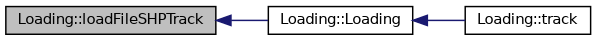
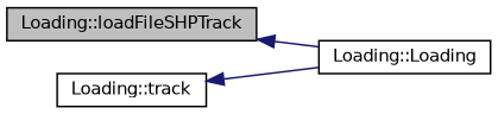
  digraph {
    rankdir=LR
    node [color=black fontname=Helvetica fontsize=10 shape=record]
    edge [color=midnightblue dir=back fontname=Helvetica fontsize=10 labelfontname=Helvetica labelfontsize=10 style=solid]
    n1 [fillcolor=grey75 fontcolor=black height=0.2 label="Loading::loadFileSHPTrack" style=filled width=0.4]
    n2 [height=0.2 label="Loading::Loading" width=0.4]
    n3 [height=0.2 label="Loading::track" width=0.4]
    n1 -> n2
-   n2 -> n3
+   n3 -> n2
  }
